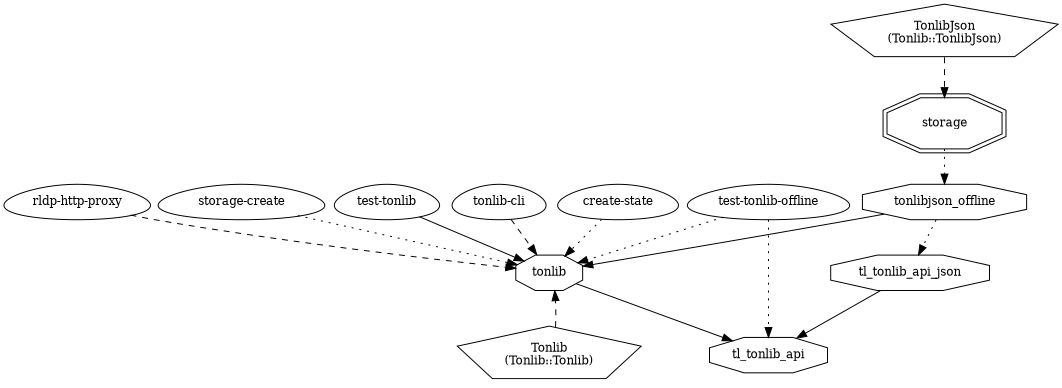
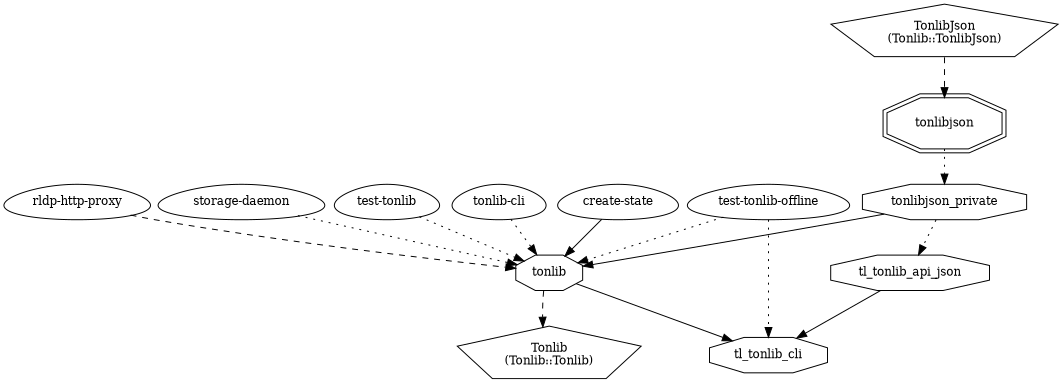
  digraph {
    node [fontsize=12 shape=egg]
    edge [style=dotted]
-   n1 [label=tl_tonlib_api shape=octagon]
+   n1 [label=tl_tonlib_cli shape=octagon]
    n2 [label=tonlib shape=octagon]
    n3 [label="Tonlib\n(Tonlib::Tonlib)" shape=pentagon]
-   n4 [label=tonlibjson_offline shape=octagon]
+   n4 [label=tonlibjson_private shape=octagon]
    n5 [label=tl_tonlib_api_json shape=octagon]
-   n6 [label=storage shape=doubleoctagon]
+   n6 [label=tonlibjson shape=doubleoctagon]
    n7 [label="TonlibJson\n(Tonlib::TonlibJson)" shape=pentagon]
    n8 [label="create-state"]
    n9 [label="rldp-http-proxy"]
-   n10 [label="storage-create"]
+   n10 [label="storage-daemon"]
    n11 [label="test-tonlib"]
    n12 [label="test-tonlib-offline"]
    n13 [label="tonlib-cli"]
    n2 -> n1 [style=""]
-   n3 -> n2 [style=dashed]
+   n2 -> n3 [style=dashed]
    n4 -> n2 [style=""]
    n4 -> n5
    n5 -> n1 [style=""]
    n6 -> n4
    n7 -> n6 [style=dashed]
-   n8 -> n2
+   n8 -> n2 [style=solid]
    n9 -> n2 [style=dashed]
    n10 -> n2
-   n11 -> n2 [style=solid]
+   n11 -> n2
    n12 -> n1
    n12 -> n2
-   n13 -> n2 [style=dashed]
+   n13 -> n2
  }
